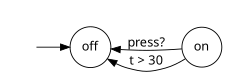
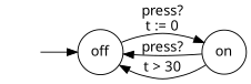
  digraph {
    rankdir=LR
    fontname="Noto Sans"
    node [shape=circle fontname="Noto Sans"]
    edge [fontname="Noto Sans"]
    S [style=invis]
    off
    on
    S -> off
+   off -> on [label="press?\nt := 0"]
    on -> off [label="press?"]
    on -> off [label="t > 30"]
  }
